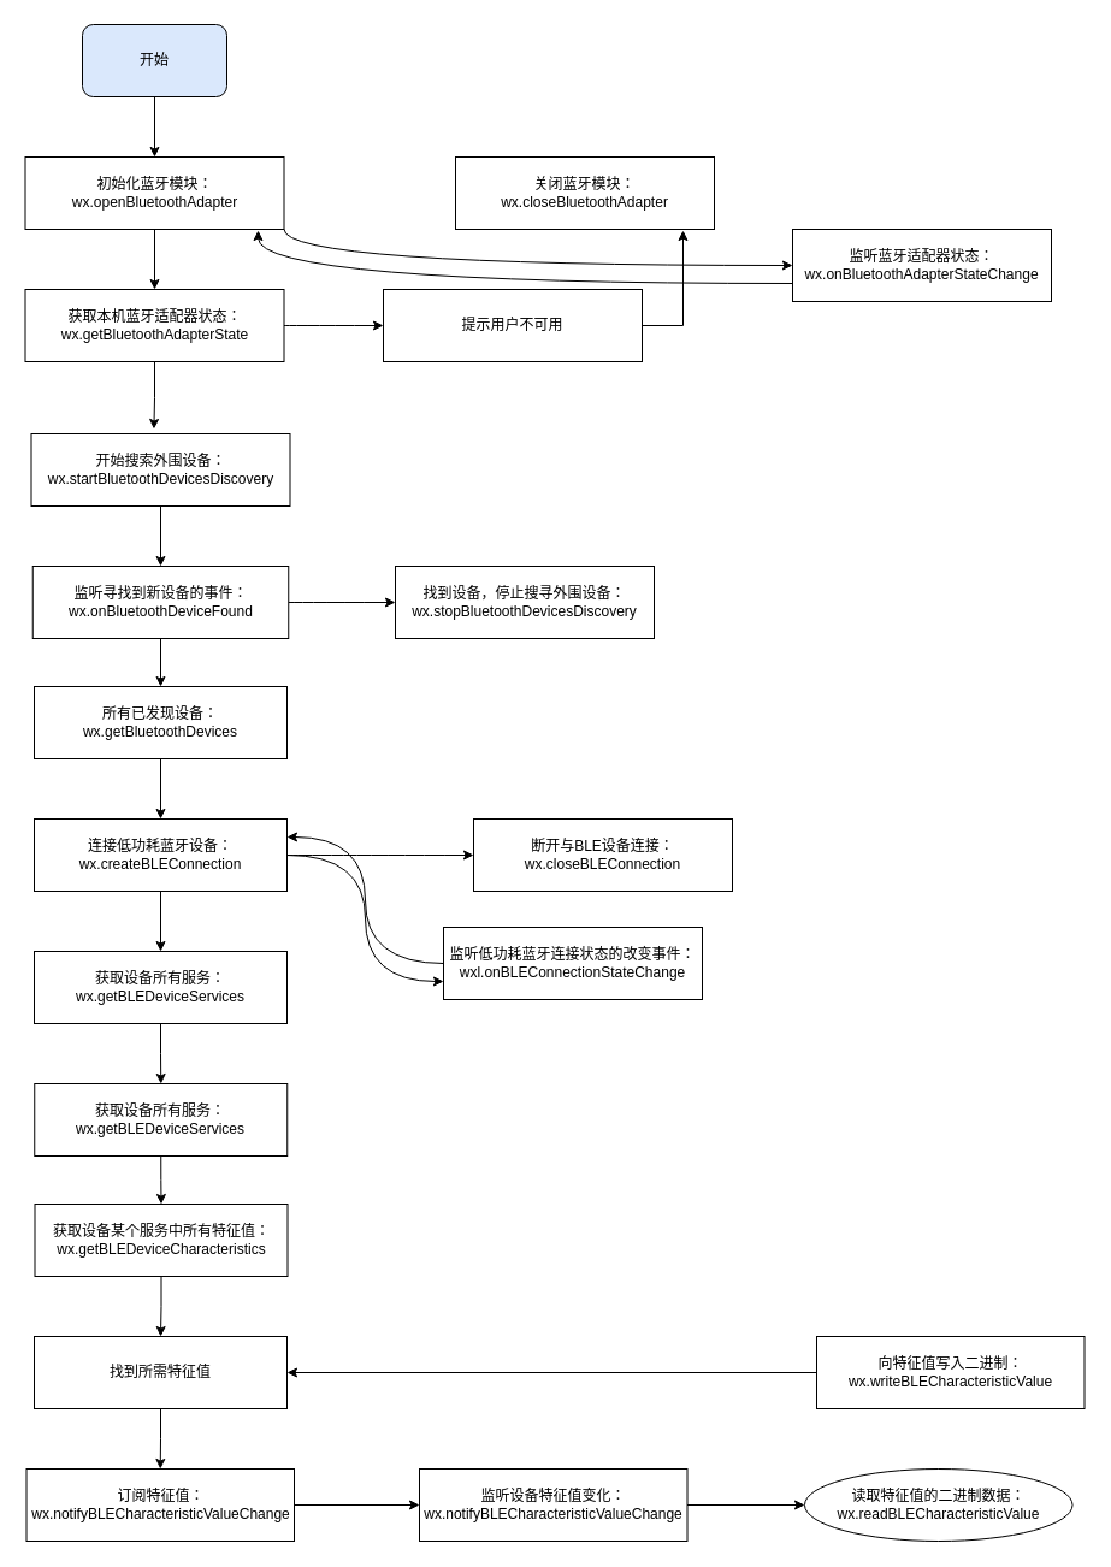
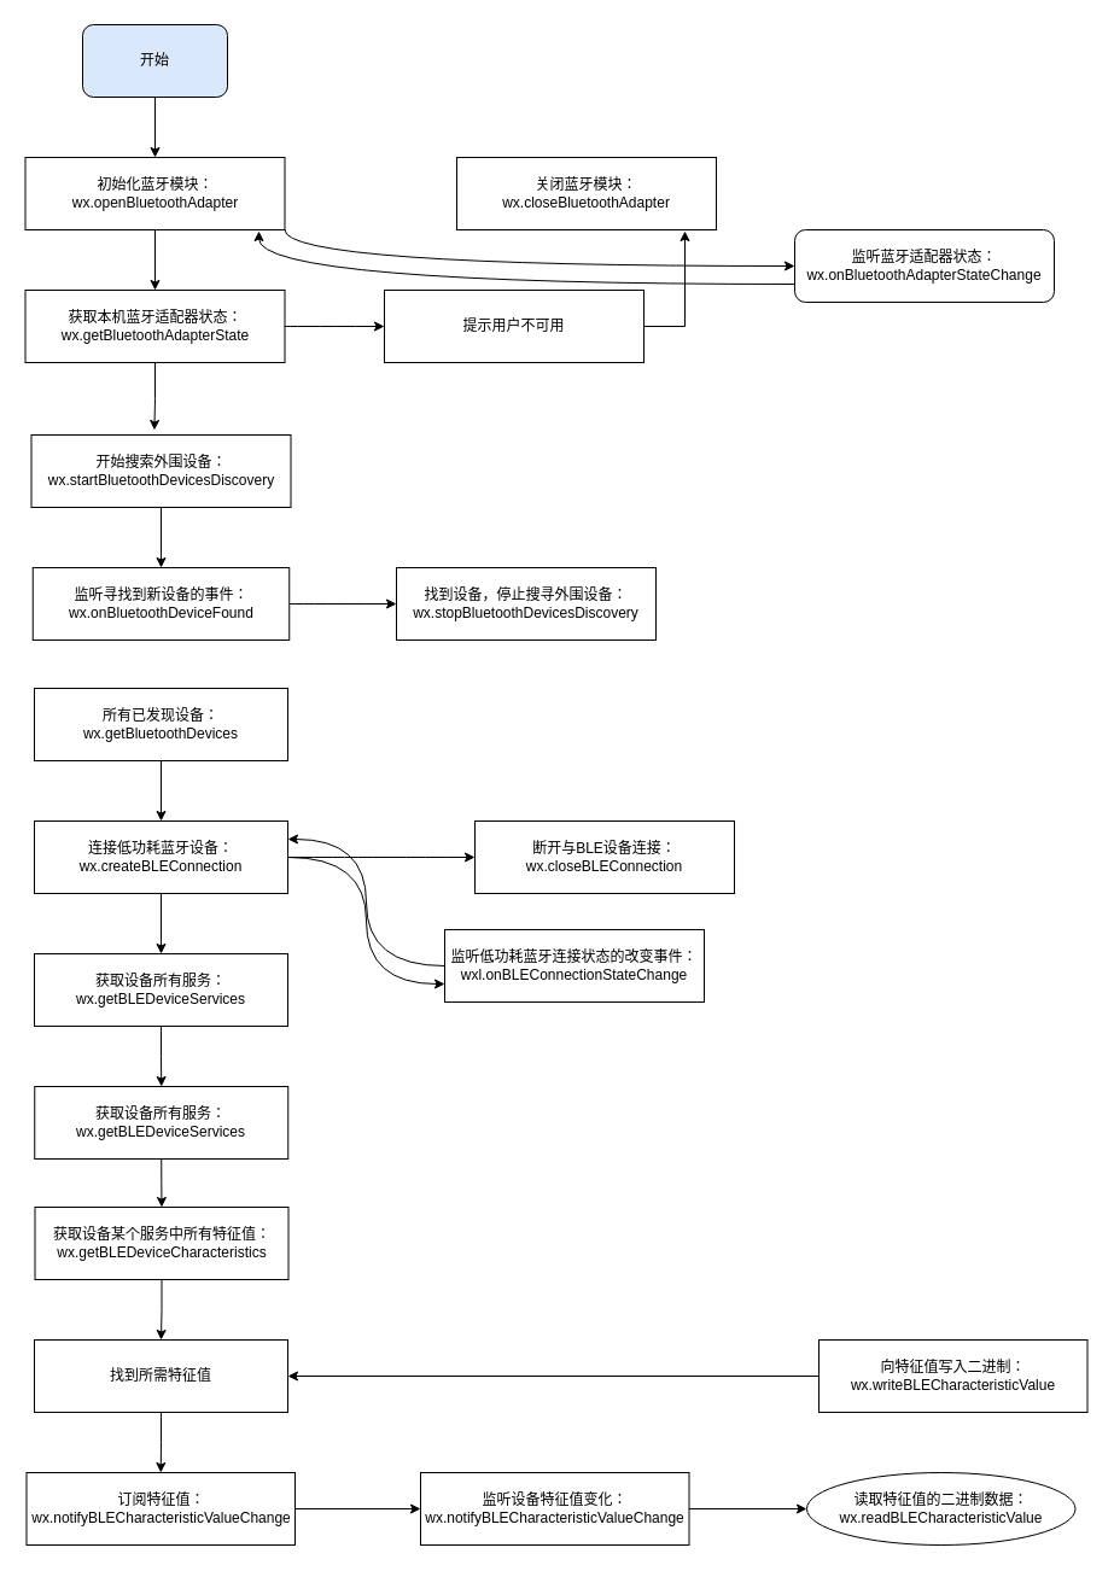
  <mxCell id="0" />
  <mxCell id="1" parent="0" />
  <mxCell id="2" style="edgeStyle=orthogonalEdgeStyle;rounded=0;orthogonalLoop=1;jettySize=auto;html=1;exitX=0.5;exitY=1;exitDx=0;exitDy=0;entryX=0.5;entryY=0;entryDx=0;entryDy=0;" edge="1" parent="1" source="3" target="6"><mxGeometry relative="1" as="geometry" /></mxCell>
  <mxCell id="3" value="开始" style="rounded=1;whiteSpace=wrap;html=1;fillColor=#dae8fc;" vertex="1" parent="1"><mxGeometry x="68" y="20" width="120" height="60" as="geometry" /></mxCell>
  <mxCell id="4" style="edgeStyle=orthogonalEdgeStyle;rounded=0;orthogonalLoop=1;jettySize=auto;html=1;exitX=0.5;exitY=1;exitDx=0;exitDy=0;entryX=0.5;entryY=0;entryDx=0;entryDy=0;" edge="1" parent="1" source="6" target="9"><mxGeometry relative="1" as="geometry" /></mxCell>
  <mxCell id="5" style="edgeStyle=orthogonalEdgeStyle;curved=1;rounded=0;orthogonalLoop=1;jettySize=auto;html=1;exitX=1;exitY=1;exitDx=0;exitDy=0;entryX=0;entryY=0.5;entryDx=0;entryDy=0;" edge="1" parent="1" source="6" target="40"><mxGeometry relative="1" as="geometry" /></mxCell>
  <mxCell id="6" value="初始化蓝牙模块：wx.openBluetoothAdapter" style="rounded=0;whiteSpace=wrap;html=1;" vertex="1" parent="1"><mxGeometry x="20.5" y="130" width="215" height="60" as="geometry" /></mxCell>
  <mxCell id="7" style="edgeStyle=orthogonalEdgeStyle;rounded=0;orthogonalLoop=1;jettySize=auto;html=1;exitX=0.5;exitY=1;exitDx=0;exitDy=0;entryX=0.474;entryY=-0.067;entryDx=0;entryDy=0;entryPerimeter=0;" edge="1" parent="1" source="9" target="11"><mxGeometry relative="1" as="geometry" /></mxCell>
  <mxCell id="8" style="edgeStyle=orthogonalEdgeStyle;curved=1;rounded=0;orthogonalLoop=1;jettySize=auto;html=1;exitX=1;exitY=0.5;exitDx=0;exitDy=0;" edge="1" parent="1" source="9" target="38"><mxGeometry relative="1" as="geometry" /></mxCell>
  <mxCell id="9" value="获取本机蓝牙适配器状态：wx.getBluetoothAdapterState" style="rounded=0;whiteSpace=wrap;html=1;" vertex="1" parent="1"><mxGeometry x="20.5" y="240" width="215" height="60" as="geometry" /></mxCell>
  <mxCell id="10" style="edgeStyle=orthogonalEdgeStyle;rounded=0;orthogonalLoop=1;jettySize=auto;html=1;exitX=0.5;exitY=1;exitDx=0;exitDy=0;entryX=0.5;entryY=0;entryDx=0;entryDy=0;" edge="1" parent="1" source="11" target="14"><mxGeometry relative="1" as="geometry" /></mxCell>
  <mxCell id="11" value="开始搜索外围设备：wx.startBluetoothDevicesDiscovery" style="rounded=0;whiteSpace=wrap;html=1;" vertex="1" parent="1"><mxGeometry x="25.5" y="360" width="215" height="60" as="geometry" /></mxCell>
- <mxCell id="12" style="edgeStyle=orthogonalEdgeStyle;rounded=0;orthogonalLoop=1;jettySize=auto;html=1;exitX=0.5;exitY=1;exitDx=0;exitDy=0;" edge="1" parent="1" source="14" target="16"><mxGeometry relative="1" as="geometry" /></mxCell>
  <mxCell id="13" style="edgeStyle=orthogonalEdgeStyle;curved=1;rounded=0;orthogonalLoop=1;jettySize=auto;html=1;exitX=1;exitY=0.5;exitDx=0;exitDy=0;" edge="1" parent="1" source="14" target="41"><mxGeometry relative="1" as="geometry" /></mxCell>
  <mxCell id="14" value="监听寻找到新设备的事件：wx.onBluetoothDeviceFound" style="rounded=0;whiteSpace=wrap;html=1;" vertex="1" parent="1"><mxGeometry x="26.75" y="470" width="212.5" height="60" as="geometry" /></mxCell>
  <mxCell id="15" style="edgeStyle=orthogonalEdgeStyle;rounded=0;orthogonalLoop=1;jettySize=auto;html=1;exitX=0.5;exitY=1;exitDx=0;exitDy=0;" edge="1" parent="1" source="16" target="20"><mxGeometry relative="1" as="geometry" /></mxCell>
  <mxCell id="16" value="所有已发现设备：wx.getBluetoothDevices" style="rounded=0;whiteSpace=wrap;html=1;" vertex="1" parent="1"><mxGeometry x="28" y="570" width="210" height="60" as="geometry" /></mxCell>
  <mxCell id="17" style="edgeStyle=orthogonalEdgeStyle;rounded=0;orthogonalLoop=1;jettySize=auto;html=1;exitX=0.5;exitY=1;exitDx=0;exitDy=0;entryX=0.5;entryY=0;entryDx=0;entryDy=0;" edge="1" parent="1" source="20" target="22"><mxGeometry relative="1" as="geometry" /></mxCell>
  <mxCell id="18" style="edgeStyle=orthogonalEdgeStyle;curved=1;rounded=0;orthogonalLoop=1;jettySize=auto;html=1;exitX=1;exitY=0.5;exitDx=0;exitDy=0;entryX=0;entryY=0.75;entryDx=0;entryDy=0;" edge="1" parent="1" source="20" target="44"><mxGeometry relative="1" as="geometry" /></mxCell>
  <mxCell id="19" style="edgeStyle=orthogonalEdgeStyle;curved=1;rounded=0;orthogonalLoop=1;jettySize=auto;html=1;exitX=1;exitY=0.5;exitDx=0;exitDy=0;entryX=0;entryY=0.5;entryDx=0;entryDy=0;" edge="1" parent="1" source="20" target="42"><mxGeometry relative="1" as="geometry" /></mxCell>
  <mxCell id="20" value="连接低功耗蓝牙设备：wx.createBLEConnection" style="rounded=0;whiteSpace=wrap;html=1;" vertex="1" parent="1"><mxGeometry x="28" y="680" width="210" height="60" as="geometry" /></mxCell>
  <mxCell id="21" style="edgeStyle=orthogonalEdgeStyle;rounded=0;orthogonalLoop=1;jettySize=auto;html=1;exitX=0.5;exitY=1;exitDx=0;exitDy=0;entryX=0.5;entryY=0;entryDx=0;entryDy=0;" edge="1" parent="1" source="22" target="24"><mxGeometry relative="1" as="geometry" /></mxCell>
  <mxCell id="22" value="获取设备所有服务：wx.getBLEDeviceServices" style="rounded=0;whiteSpace=wrap;html=1;" vertex="1" parent="1"><mxGeometry x="28" y="790" width="210" height="60" as="geometry" /></mxCell>
  <mxCell id="23" style="edgeStyle=orthogonalEdgeStyle;rounded=0;orthogonalLoop=1;jettySize=auto;html=1;exitX=0.5;exitY=1;exitDx=0;exitDy=0;entryX=0.5;entryY=0;entryDx=0;entryDy=0;" edge="1" parent="1" source="24" target="26"><mxGeometry relative="1" as="geometry" /></mxCell>
  <mxCell id="24" value="获取设备所有服务：wx.getBLEDeviceServices" style="rounded=0;whiteSpace=wrap;html=1;" vertex="1" parent="1"><mxGeometry x="28.25" y="900" width="210" height="60" as="geometry" /></mxCell>
  <mxCell id="25" style="edgeStyle=orthogonalEdgeStyle;rounded=0;orthogonalLoop=1;jettySize=auto;html=1;exitX=0.5;exitY=1;exitDx=0;exitDy=0;" edge="1" parent="1" source="26" target="28"><mxGeometry relative="1" as="geometry" /></mxCell>
  <mxCell id="26" value="获取设备某个服务中所有特征值：wx.getBLEDeviceCharacteristics" style="rounded=0;whiteSpace=wrap;html=1;" vertex="1" parent="1"><mxGeometry x="28.5" y="1000" width="210" height="60" as="geometry" /></mxCell>
  <mxCell id="27" style="edgeStyle=orthogonalEdgeStyle;rounded=0;orthogonalLoop=1;jettySize=auto;html=1;exitX=0.5;exitY=1;exitDx=0;exitDy=0;entryX=0.5;entryY=0;entryDx=0;entryDy=0;" edge="1" parent="1" source="28" target="30"><mxGeometry relative="1" as="geometry" /></mxCell>
  <mxCell id="28" value="找到所需特征值" style="rounded=0;whiteSpace=wrap;html=1;" vertex="1" parent="1"><mxGeometry x="28" y="1110" width="210" height="60" as="geometry" /></mxCell>
  <mxCell id="29" style="edgeStyle=orthogonalEdgeStyle;rounded=0;orthogonalLoop=1;jettySize=auto;html=1;exitX=1;exitY=0.5;exitDx=0;exitDy=0;entryX=0;entryY=0.5;entryDx=0;entryDy=0;" edge="1" parent="1" source="30" target="32"><mxGeometry relative="1" as="geometry" /></mxCell>
  <mxCell id="30" value="订阅特征值：wx.notifyBLECharacteristicValueChange" style="rounded=0;whiteSpace=wrap;html=1;" vertex="1" parent="1"><mxGeometry x="21.5" y="1220" width="222.5" height="60" as="geometry" /></mxCell>
  <mxCell id="31" style="edgeStyle=orthogonalEdgeStyle;rounded=0;orthogonalLoop=1;jettySize=auto;html=1;exitX=1;exitY=0.5;exitDx=0;exitDy=0;entryX=0;entryY=0.5;entryDx=0;entryDy=0;" edge="1" parent="1" source="32" target="33"><mxGeometry relative="1" as="geometry" /></mxCell>
  <mxCell id="32" value="监听设备特征值变化：wx.notifyBLECharacteristicValueChange" style="rounded=0;whiteSpace=wrap;html=1;" vertex="1" parent="1"><mxGeometry x="348" y="1220" width="222.5" height="60" as="geometry" /></mxCell>
  <mxCell id="33" value="读取特征值的二进制数据：wx.readBLECharacteristicValue" style="ellipse;whiteSpace=wrap;html=1;" vertex="1" parent="1"><mxGeometry x="668" y="1220" width="222.5" height="60" as="geometry" /></mxCell>
  <mxCell id="34" style="edgeStyle=orthogonalEdgeStyle;rounded=0;orthogonalLoop=1;jettySize=auto;html=1;exitX=0;exitY=0.5;exitDx=0;exitDy=0;" edge="1" parent="1" source="35" target="28"><mxGeometry relative="1" as="geometry" /></mxCell>
  <mxCell id="35" value="向特征值写入二进制：wx.writeBLECharacteristicValue" style="rounded=0;whiteSpace=wrap;html=1;" vertex="1" parent="1"><mxGeometry x="678" y="1110" width="222.5" height="60" as="geometry" /></mxCell>
  <mxCell id="36" value="关闭蓝牙模块：wx.closeBluetoothAdapter" style="rounded=0;whiteSpace=wrap;html=1;" vertex="1" parent="1"><mxGeometry x="378" y="130" width="215" height="60" as="geometry" /></mxCell>
  <mxCell id="37" style="edgeStyle=orthogonalEdgeStyle;rounded=0;orthogonalLoop=1;jettySize=auto;html=1;exitX=1;exitY=0.5;exitDx=0;exitDy=0;entryX=0.879;entryY=1.017;entryDx=0;entryDy=0;entryPerimeter=0;" edge="1" parent="1" source="38" target="36"><mxGeometry relative="1" as="geometry" /></mxCell>
  <mxCell id="38" value="提示用户不可用" style="rounded=0;whiteSpace=wrap;html=1;" vertex="1" parent="1"><mxGeometry x="318" y="240" width="215" height="60" as="geometry" /></mxCell>
  <mxCell id="39" style="edgeStyle=orthogonalEdgeStyle;curved=1;rounded=0;orthogonalLoop=1;jettySize=auto;html=1;exitX=0;exitY=0.75;exitDx=0;exitDy=0;entryX=0.9;entryY=1.017;entryDx=0;entryDy=0;entryPerimeter=0;" edge="1" parent="1" source="40" target="6"><mxGeometry relative="1" as="geometry" /></mxCell>
- <mxCell id="40" value="监听蓝牙适配器状态：wx.onBluetoothAdapterStateChange" style="rounded=0;whiteSpace=wrap;html=1;" vertex="1" parent="1"><mxGeometry x="658" y="190" width="215" height="60" as="geometry" /></mxCell>
+ <mxCell id="40" value="监听蓝牙适配器状态：wx.onBluetoothAdapterStateChange" style="whiteSpace=wrap;html=1;rounded=1;" vertex="1" parent="1"><mxGeometry x="658" y="190" width="215" height="60" as="geometry" /></mxCell>
  <mxCell id="41" value="找到设备，停止搜寻外围设备：wx.stopBluetoothDevicesDiscovery" style="rounded=0;whiteSpace=wrap;html=1;" vertex="1" parent="1"><mxGeometry x="328" y="470" width="215" height="60" as="geometry" /></mxCell>
  <mxCell id="42" value="断开与BLE设备连接：wx.closeBLEConnection" style="rounded=0;whiteSpace=wrap;html=1;" vertex="1" parent="1"><mxGeometry x="393" y="680" width="215" height="60" as="geometry" /></mxCell>
  <mxCell id="43" style="edgeStyle=orthogonalEdgeStyle;curved=1;rounded=0;orthogonalLoop=1;jettySize=auto;html=1;exitX=0;exitY=0.5;exitDx=0;exitDy=0;entryX=1;entryY=0.25;entryDx=0;entryDy=0;" edge="1" parent="1" source="44" target="20"><mxGeometry relative="1" as="geometry" /></mxCell>
  <mxCell id="44" value="监听低功耗蓝牙连接状态的改变事件：wxl.onBLEConnectionStateChange" style="rounded=0;whiteSpace=wrap;html=1;" vertex="1" parent="1"><mxGeometry x="368" y="770" width="215" height="60" as="geometry" /></mxCell>
